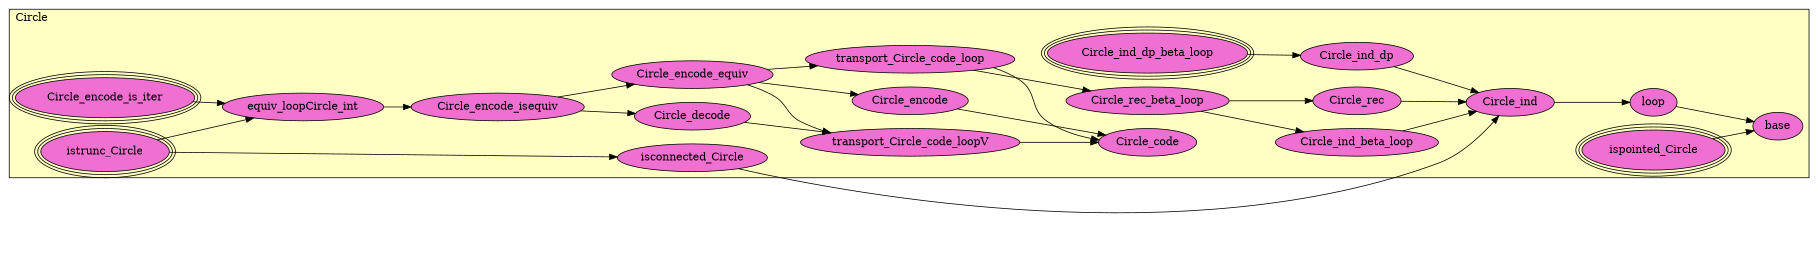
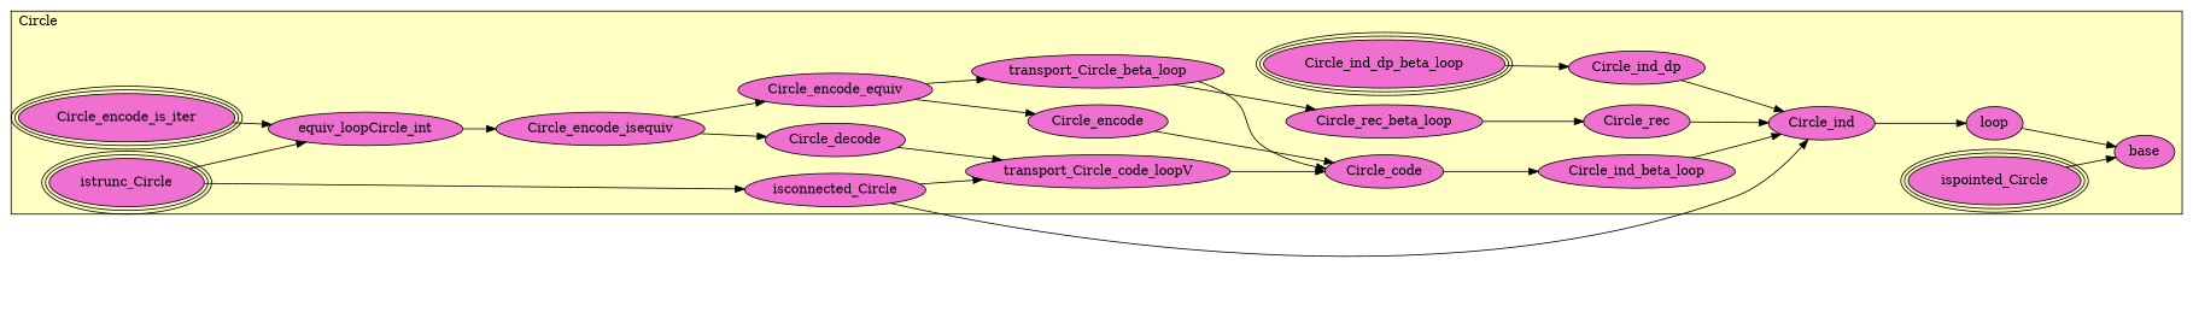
  digraph {
    rankdir=LR
    node [fillcolor="#F070D1" style=filled]
    n1 [label=Circle_ind_dp_beta_loop peripheries=3]
    n2 [label=Circle_ind_dp]
    n3 [label=Circle_encode_is_iter peripheries=3]
    n4 [label=istrunc_Circle peripheries=3]
    n5 [label=isconnected_Circle]
    n6 [label=equiv_loopCircle_int]
    n7 [label=Circle_encode_isequiv]
    n8 [label=Circle_encode_equiv]
    n9 [label=Circle_decode]
    n10 [label=Circle_encode]
    n11 [label=transport_Circle_code_loopV]
-   n12 [label=transport_Circle_code_loop]
+   n12 [label=transport_Circle_beta_loop]
    n13 [label=Circle_code]
    n14 [label=ispointed_Circle peripheries=3]
    n15 [label=Circle_rec_beta_loop]
    n16 [label=Circle_rec]
    n17 [label=Circle_ind_beta_loop]
    n18 [label=Circle_ind]
    n19 [label=loop]
    n20 [label=base]
    subgraph cluster_1 {
      fillcolor="#FFFFC3"
      label=Circle
      labeljust=l
      style=filled
      n1
      n2
      n3
      n4
      n5
      n6
      n7
      n8
      n9
      n10
      n11
      n12
      n13
      n14
      n15
      n16
      n17
      n18
      n19
      n20
    }
    n1 -> n2
    n2 -> n18
    n3 -> n6
    n4 -> n5
    n4 -> n6
    n5 -> n18
    n6 -> n7
    n7 -> n8
    n7 -> n9
    n8 -> n10
-   n8 -> n11
+   n5 -> n11
    n8 -> n12
    n9 -> n11
    n10 -> n13
    n11 -> n13
    n12 -> n13
    n12 -> n15
    n14 -> n20
    n15 -> n16
-   n15 -> n17
+   n13 -> n17
    n16 -> n18
    n17 -> n18
    n18 -> n19
    n19 -> n20
  }
